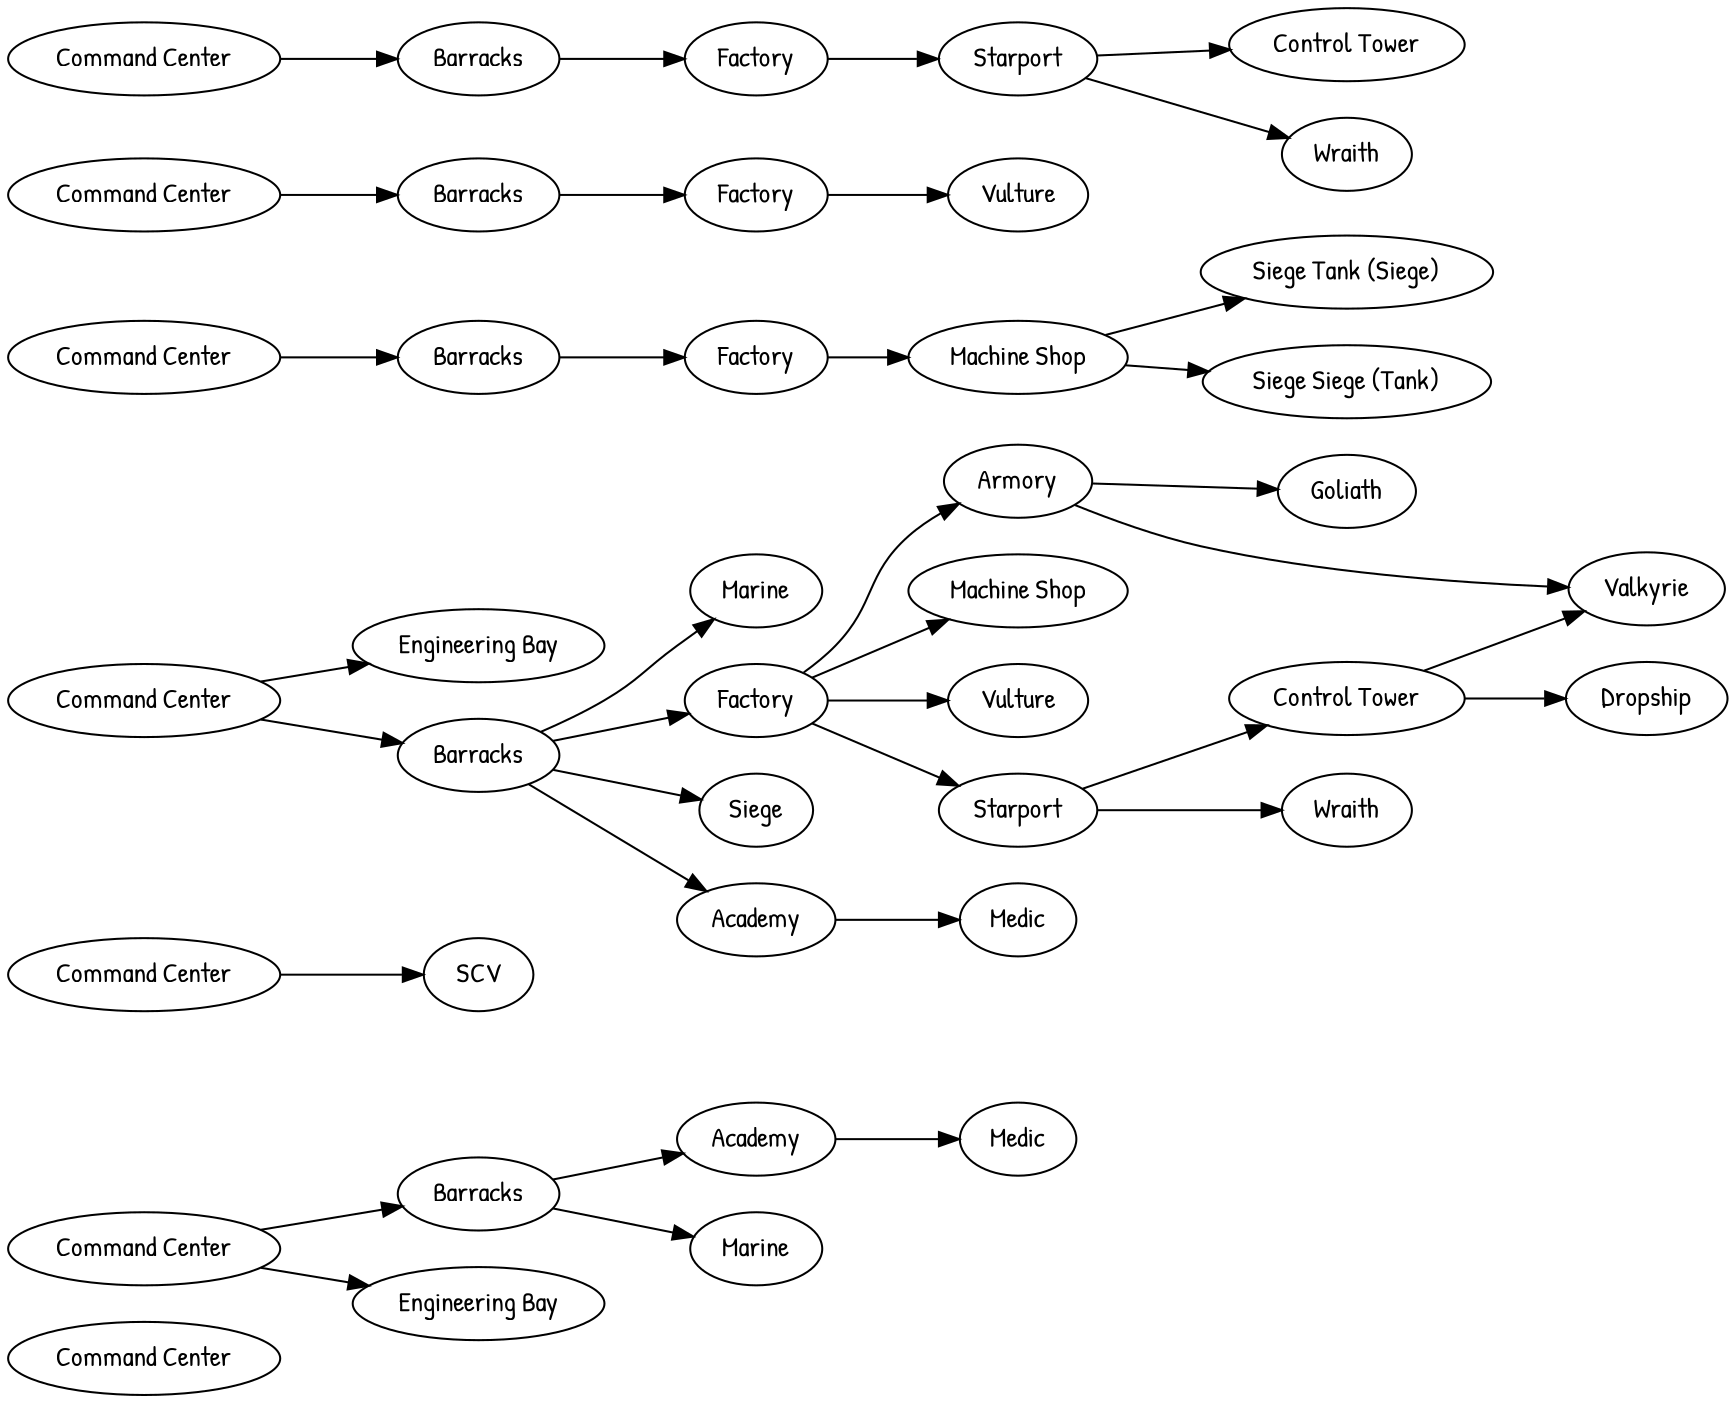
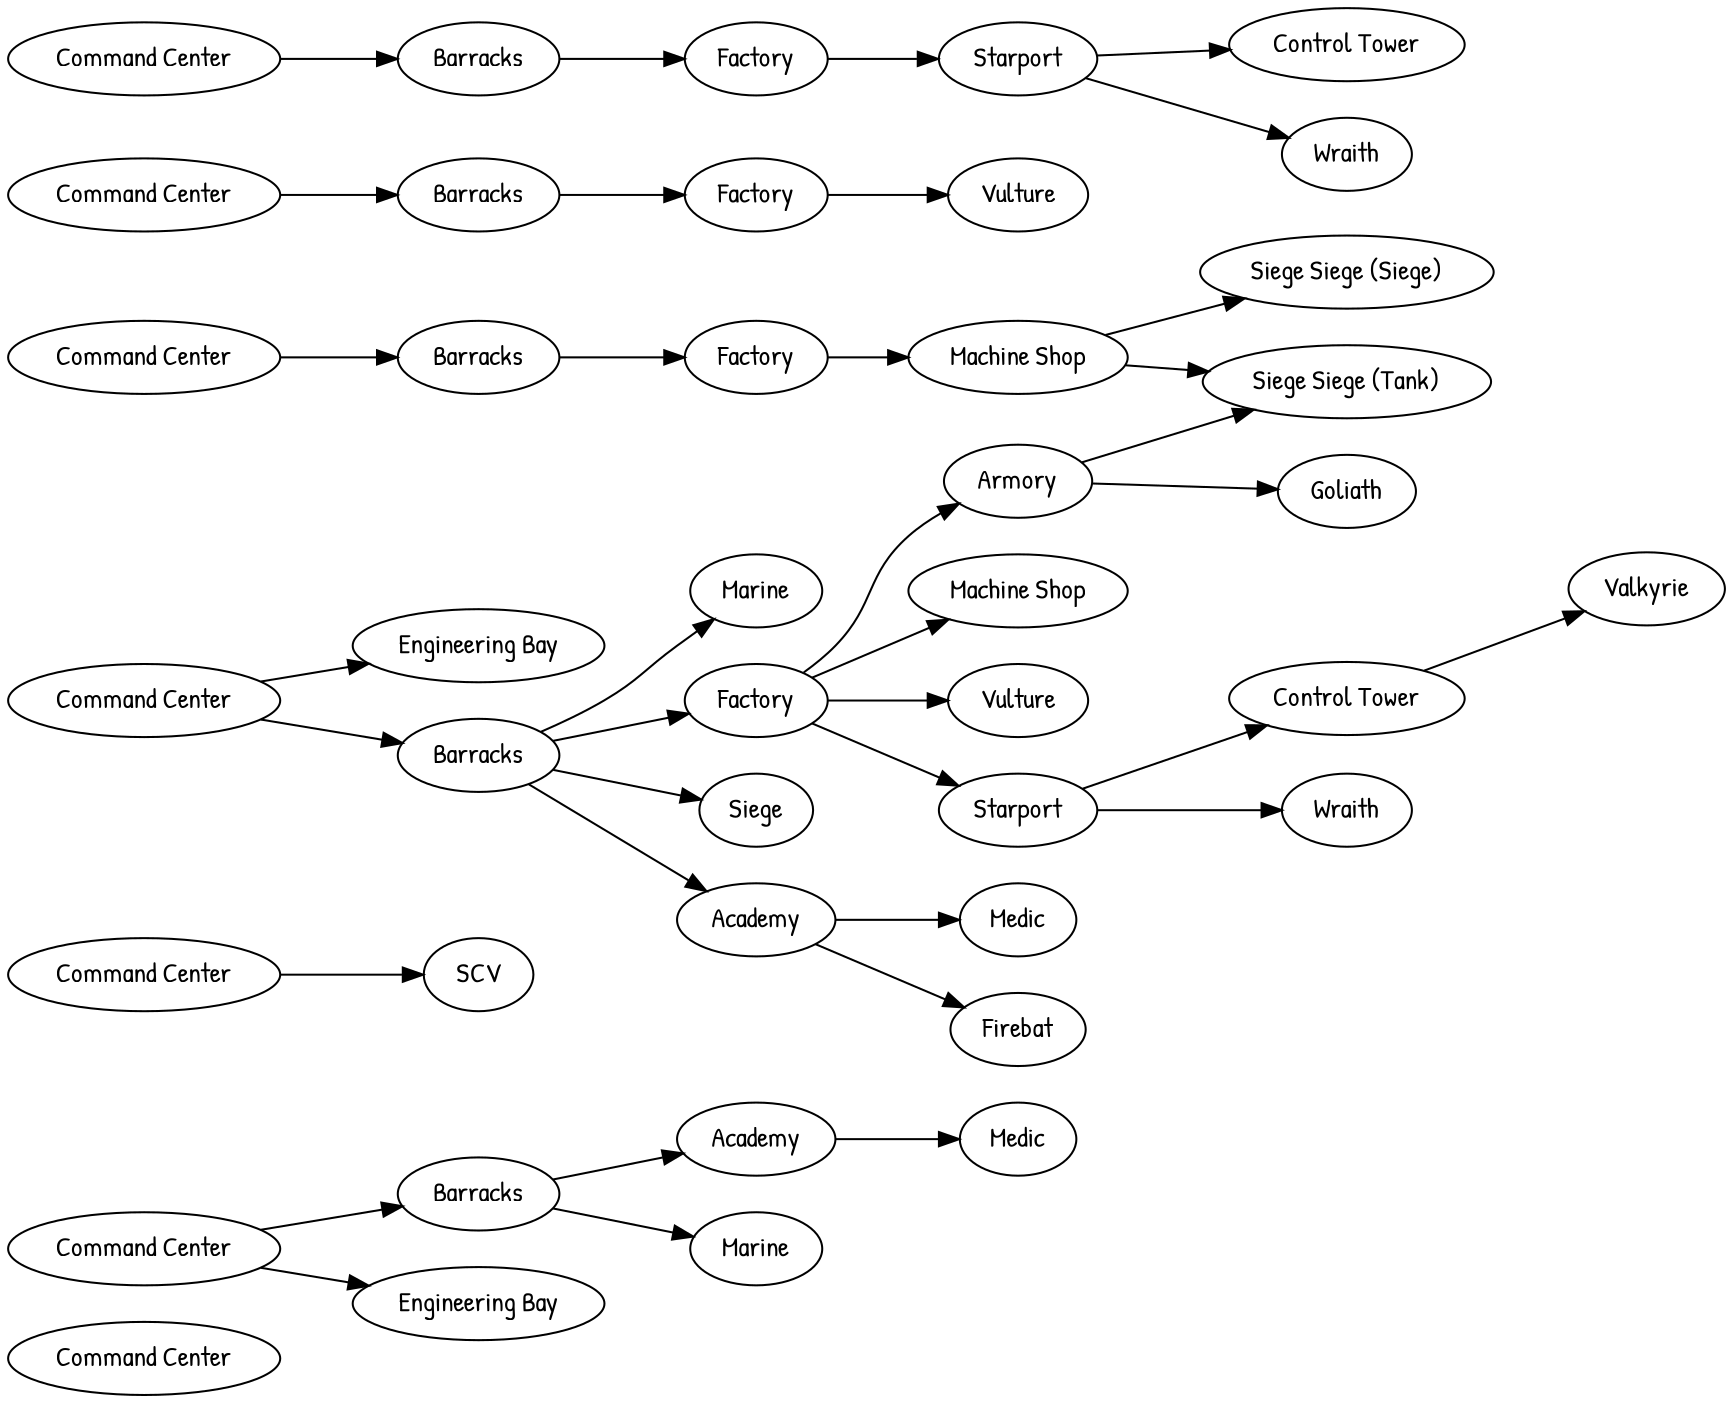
  digraph {
    fontname="Patrick Hand"
    rankdir=LR
    node [depth=3 fontname="Patrick Hand" penwidth=1 strength=1 x=0 y=0 z=-0.25]
    edge [fontname="Patrick Hand"]
    n1 [depth=0 label="Command Center" z=0]
    n2 [depth=0 label="Command Center" x=-0 z=1]
    n3 [depth=1 label=Barracks x=-0.0833333 y=0.25 z=1]
    n4 [depth=1 label="Engineering Bay" x=-0.0833333 y=0.25 z=1]
    n5 [depth=2 label=Academy x=-0.166667 y=0.5 z=1]
    n6 [depth=2 label=Marine z=0]
    n7 [label=Medic x=-0.25 y=0.75 z=1]
    n8 [depth=0 label="Command Center" z=-1]
    n9 [depth=1 label=SCV z=-1]
    n10 [depth=0 label="Command Center" z=0.5]
    n11 [depth=1 label=Barracks y=0.25 z=0.5]
    n12 [depth=2 label=Factory y=0.5 z=0.5]
    n13 [label="Machine Shop" y=0.75 z=0.5]
    n14 [depth=4 label="Siege Siege (Tank)" y=1 z=0.5]
-   n15 [depth=4 label="Siege Tank (Siege)" y=1 z=0.5]
+   n15 [depth=4 label="Siege Siege (Siege)" y=1 z=0.5]
    n16 [depth=0 label="Command Center" z=1]
    n17 [depth=1 label=Barracks y=0.5 z=1]
    n18 [depth=2 label=Factory y=1 z=1]
    n19 [label=Vulture y=1.5 z=1]
    n20 [depth=0 label="Command Center" y=-0 z=0.25]
    n21 [depth=1 label=Barracks x=0.1875 y=-0.125 z=0.25]
    n22 [depth=2 label=Factory x=0.375 y=-0.25 z=0.25]
    n23 [label=Starport x=0.5625 y=-0.375 z=0.25]
    n24 [depth=4 label="Control Tower" x=0.75 y=-0.5 z=0.25]
    n25 [depth=4 label=Wraith x=0.75 y=-0.5 z=0.25]
    n26 [depth=0 label="Command Center"]
    n27 [depth=1 label=Barracks x=0.0625 y=0.0625]
    n28 [depth=1 label="Engineering Bay" x=0.0625 y=0.0625]
    n29 [depth=2 label=Factory x=0.125 y=0.125]
    n30 [depth=2 label=Siege x=0.125 y=0.125]
    n31 [depth=2 label=Academy x=0.125 y=0.125]
    n32 [depth=2 label=Marine z=0]
    n33 [label=Starport x=0.1875 y=0.1875]
    n34 [label=Armory x=0.1875 y=0.1875]
    n35 [label="Machine Shop" x=0.1875 y=0.1875]
    n36 [label=Vulture x=0.1875 y=0.1875]
+   n37 [label=Firebat x=0.1875 y=0.1875]
    n38 [label=Medic x=0.1875 y=0.1875]
    n39 [depth=4 label="Control Tower" x=0.25 y=0.25]
    n40 [depth=4 label=Wraith x=0.25 y=0.25]
    n41 [depth=4 label=Goliath x=0.25 y=0.25]
    n42 [depth=4 label=Valkyrie x=0.25 y=0.25]
-   n43 [depth=5 label=Dropship x=0.3125 y=0.3125]
    n2 -> n3
    n2 -> n4
    n3 -> n5
    n3 -> n6
    n5 -> n7
    n8 -> n9
    n10 -> n11
    n11 -> n12
    n12 -> n13
    n13 -> n14
    n13 -> n15
    n16 -> n17
    n17 -> n18
    n18 -> n19
    n20 -> n21
    n21 -> n22
    n22 -> n23
    n23 -> n24
    n23 -> n25
    n26 -> n27
    n26 -> n28
    n27 -> n29
    n27 -> n30
    n27 -> n31
    n27 -> n32
    n29 -> n33
    n29 -> n34
    n29 -> n35
    n29 -> n36
+   n31 -> n37
    n31 -> n38
    n33 -> n39
    n33 -> n40
    n34 -> n41
-   n34 -> n42
+   n34 -> n14
    n39 -> n42
-   n39 -> n43
  }
